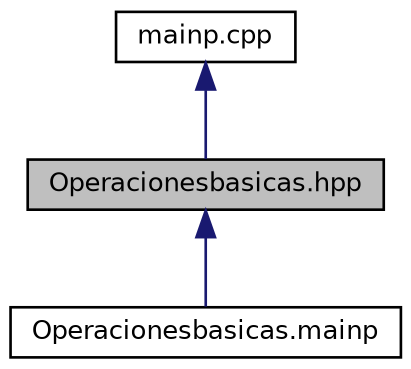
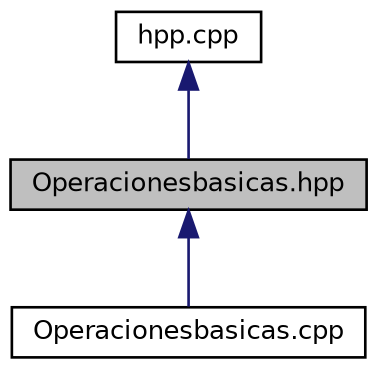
  digraph {
    node [color=black fillcolor=white fontname=Helvetica fontsize=10 shape=record style=filled]
    edge [color=midnightblue dir=back fontname=Helvetica fontsize=10 labelfontname=Helvetica labelfontsize=10 style=solid]
    n1 [fillcolor=grey75 fontcolor=black height=0.2 label="Operacionesbasicas.hpp" width=0.4]
-   n2 [height=0.2 label="Operacionesbasicas.mainp" width=0.4]
-   n3 [height=0.2 label="mainp.cpp" width=0.4]
+   n2 [height=0.2 label="Operacionesbasicas.cpp" width=0.4]
+   n3 [height=0.2 label="hpp.cpp" width=0.4]
    n1 -> n2
    n3 -> n1
  }
